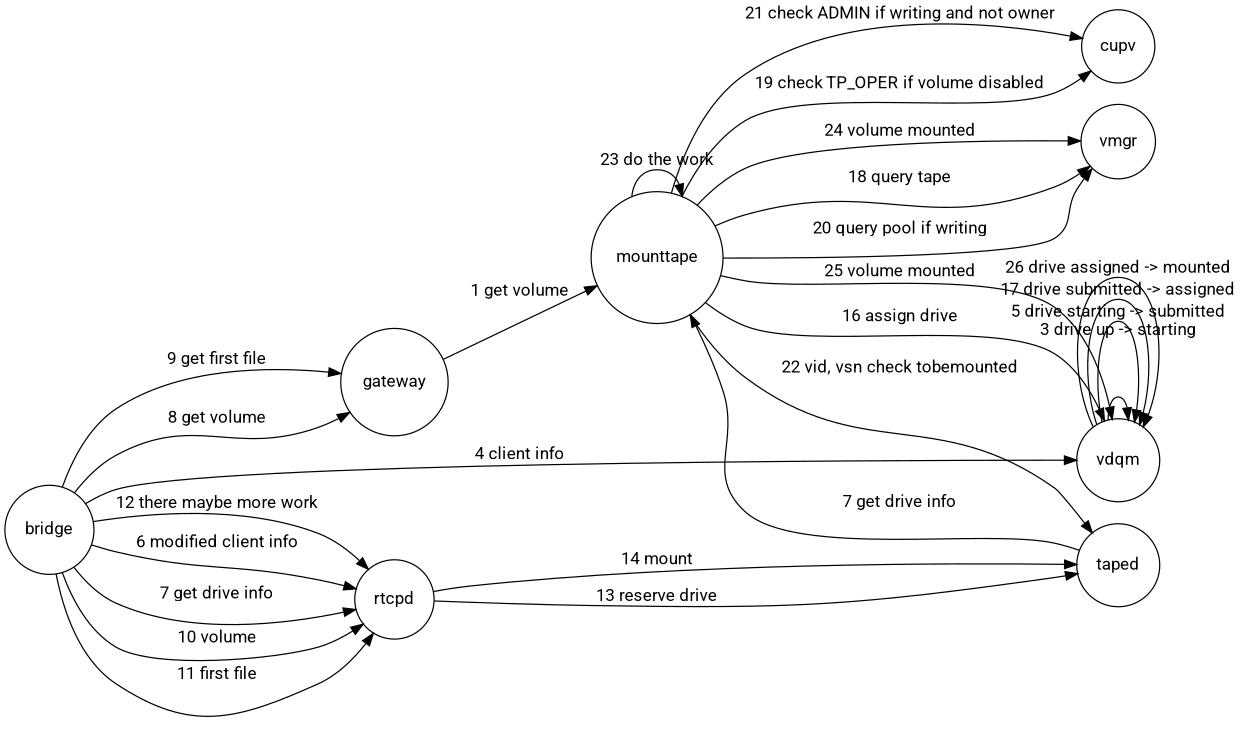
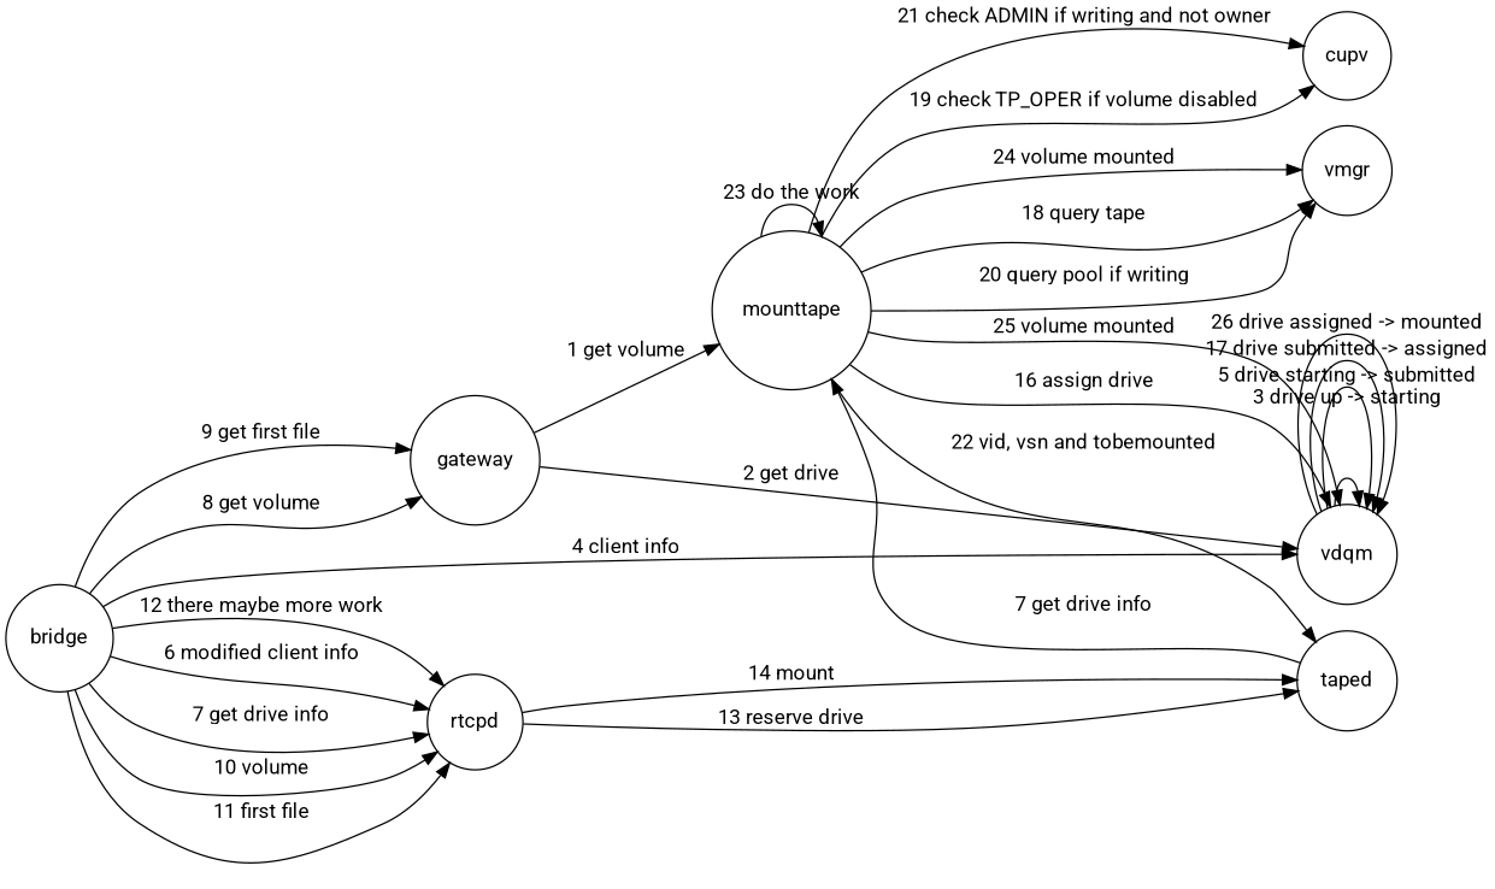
  digraph {
    fontname=Roboto
    rankdir=LR
    node [fontname=Roboto shape=circle]
    edge [fontname=Roboto]
    gateway
    vdqm
    mounttape
    bridge
    rtcpd
    taped
    vmgr
    cupv
+   gateway -> vdqm [label="2 get drive"]
    gateway -> mounttape [label="1 get volume"]
    vdqm -> vdqm [label="3 drive up -> starting\n\n\n "]
    vdqm -> vdqm [label="5 drive starting -> submitted"]
    vdqm -> vdqm [label="17 drive submitted -> assigned"]
    vdqm -> vdqm [label="26 drive assigned -> mounted"]
    mounttape -> vdqm [label="16 assign drive"]
    mounttape -> vdqm [label="25 volume mounted"]
    mounttape -> mounttape [label="23 do the work"]
-   mounttape -> taped [label="22 vid, vsn check tobemounted"]
+   mounttape -> taped [label="22 vid, vsn and tobemounted"]
    mounttape -> vmgr [label="18 query tape"]
    mounttape -> vmgr [label="20 query pool if writing"]
    mounttape -> vmgr [label="24 volume mounted"]
    mounttape -> cupv [label="19 check TP_OPER if volume disabled"]
    mounttape -> cupv [label="21 check ADMIN if writing and not owner"]
    bridge -> gateway [label="8 get volume"]
    bridge -> gateway [label="9 get first file"]
    bridge -> vdqm [label="4 client info"]
    bridge -> rtcpd [label="6 modified client info"]
    bridge -> rtcpd [label="7 get drive info"]
    bridge -> rtcpd [label="10 volume"]
    bridge -> rtcpd [label="11 first file"]
    bridge -> rtcpd [label="12 there maybe more work"]
    rtcpd -> taped [label="13 reserve drive"]
    rtcpd -> taped [label="14 mount"]
    taped -> mounttape [label="7 get drive info"]
  }
